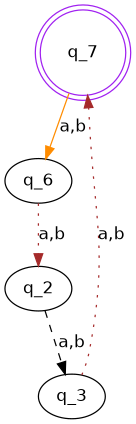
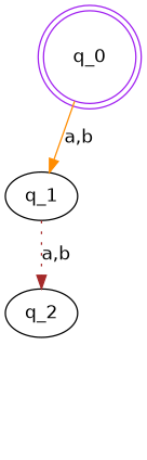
  digraph {
    fontname="DejaVu Sans"
    node [color=black fontname="DejaVu Sans"]
    edge [color=brown fontname="DejaVu Sans" style=dotted]
-   q_0 [color=purple shape=doublecircle label=q_7]
-   q_1 [label=q_6]
+   q_0 [color=purple shape=doublecircle]
+   q_1
    q_2
-   q_3
    q_0 -> q_1 [color=darkorange label="a,b" style=solid]
    q_1 -> q_2 [label="a,b"]
-   q_2 -> q_3 [color=black label="a,b" style=dashed]
-   q_3 -> q_0 [label="a,b"]
  }
